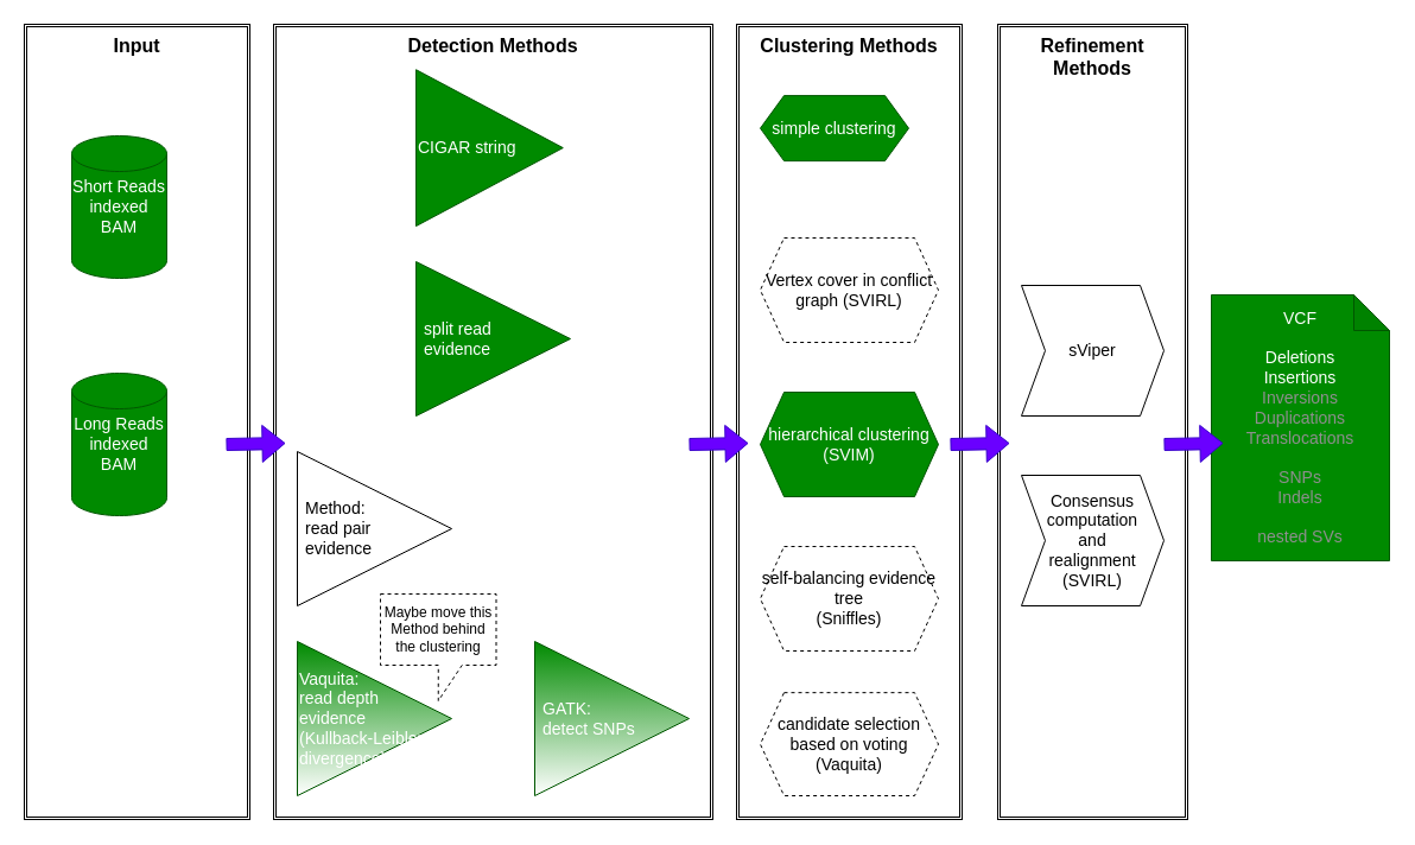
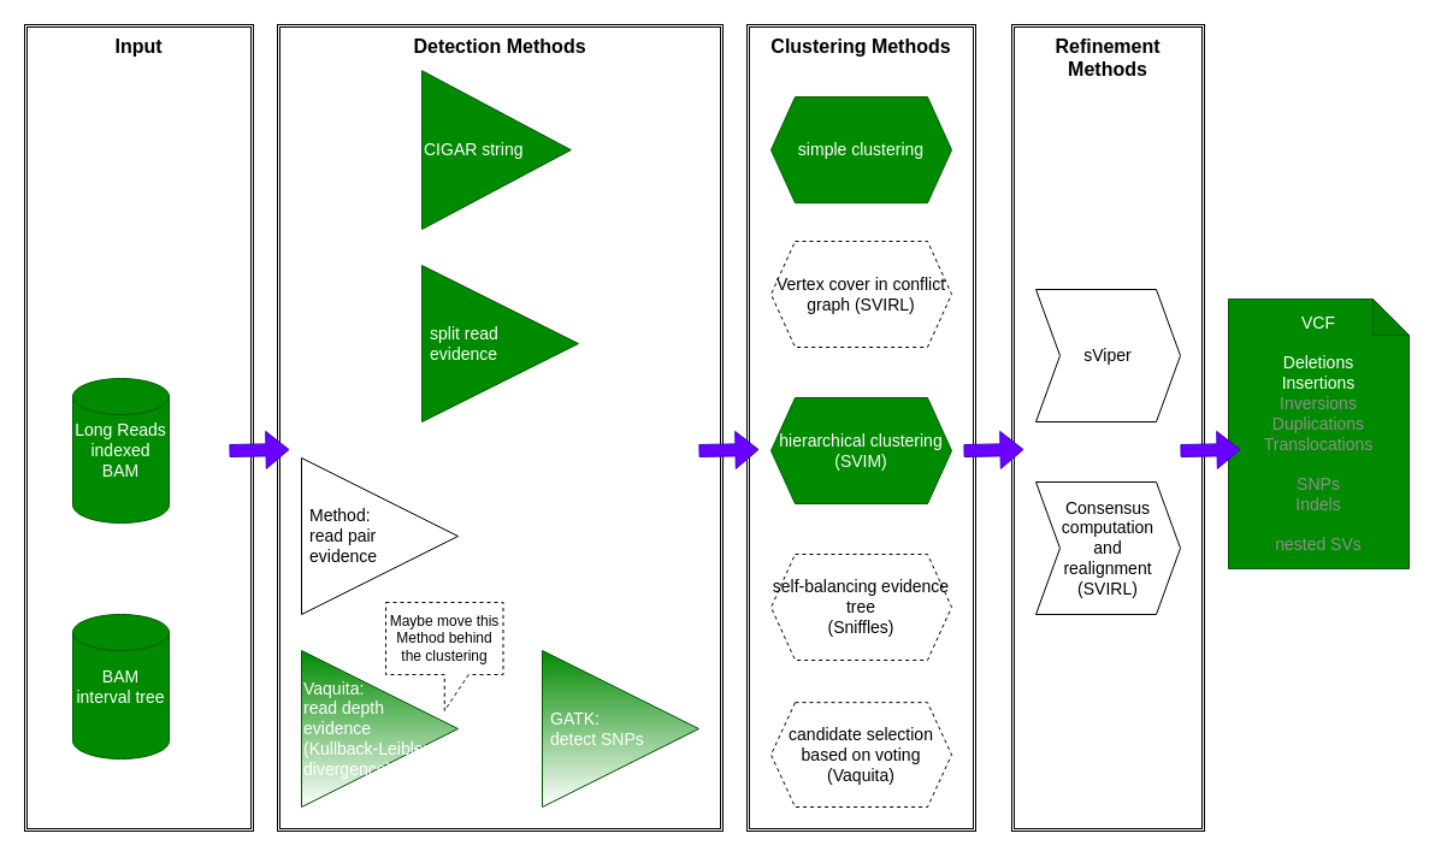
  <mxCell id="0" />
  <mxCell id="1" parent="0" />
  <mxCell id="2" value="&lt;b&gt;&lt;font style=&quot;font-size: 16px&quot;&gt;Input&lt;br&gt;&lt;/font&gt;&lt;/b&gt;" style="shape=ext;double=1;rounded=0;whiteSpace=wrap;html=1;verticalAlign=top;" parent="1" vertex="1"><mxGeometry x="20" y="20" width="190" height="670" as="geometry" /></mxCell>
  <mxCell id="3" value="&lt;b&gt;&lt;font style=&quot;font-size: 16px&quot;&gt;Detection&amp;nbsp;Methods&lt;/font&gt;&lt;/b&gt;" style="shape=ext;double=1;rounded=0;whiteSpace=wrap;html=1;verticalAlign=top;" parent="1" vertex="1"><mxGeometry x="230" y="20" width="370" height="670" as="geometry" /></mxCell>
  <mxCell id="4" value="&lt;b&gt;&lt;font style=&quot;font-size: 16px&quot;&gt;Refinement Methods&lt;/font&gt;&lt;/b&gt;" style="shape=ext;double=1;rounded=0;whiteSpace=wrap;html=1;verticalAlign=top;" parent="1" vertex="1"><mxGeometry x="840" y="20" width="160" height="670" as="geometry" /></mxCell>
  <mxCell id="5" value="&lt;b&gt;&lt;font style=&quot;font-size: 16px&quot;&gt;Clustering Methods&lt;/font&gt;&lt;/b&gt;" style="shape=ext;double=1;rounded=0;whiteSpace=wrap;html=1;verticalAlign=top;" parent="1" vertex="1"><mxGeometry x="620" y="20" width="190" height="670" as="geometry" /></mxCell>
  <mxCell id="6" value="VCF&lt;br&gt;&lt;br&gt;Deletions&lt;br&gt;Insertions&lt;br&gt;&lt;font color=&quot;#8f8f8f&quot;&gt;Inversions&lt;br&gt;Duplications&lt;br&gt;Translocations&lt;br&gt;&lt;br&gt;SNPs&lt;br&gt;Indels&lt;br&gt;&lt;br&gt;nested SVs&lt;br&gt;&lt;/font&gt;" style="shape=note;whiteSpace=wrap;html=1;backgroundOutline=1;darkOpacity=0.05;fontSize=14;fillColor=#008a00;strokeColor=#005700;fontColor=#ffffff;" parent="1" vertex="1"><mxGeometry x="1020" y="248" width="150" height="224" as="geometry" /></mxCell>
  <mxCell id="7" value="sViper" style="shape=step;perimeter=stepPerimeter;whiteSpace=wrap;html=1;fixedSize=1;labelBackgroundColor=none;fontSize=14;" parent="1" vertex="1"><mxGeometry x="860" y="240" width="120" height="110" as="geometry" /></mxCell>
  <mxCell id="8" value="Consensus computation&lt;br&gt;and&lt;br&gt;realignment (SVIRL)" style="shape=step;perimeter=stepPerimeter;whiteSpace=wrap;html=1;fixedSize=1;labelBackgroundColor=none;fontSize=14;" parent="1" vertex="1"><mxGeometry x="860" y="400" width="120" height="110" as="geometry" /></mxCell>
  <mxCell id="9" value="Method:&lt;br&gt;read pair&lt;br&gt;evidence" style="triangle;whiteSpace=wrap;html=1;fontSize=14;spacingLeft=5;align=left;" parent="1" vertex="1"><mxGeometry x="250" y="379.998" width="130" height="130" as="geometry" /></mxCell>
  <mxCell id="10" value="" style="group;dashed=1;" parent="1" vertex="1" connectable="0"><mxGeometry x="640" y="230" width="150" height="440" as="geometry" /></mxCell>
  <mxCell id="11" value="hierarchical clustering&lt;br style=&quot;font-size: 14px;&quot;&gt;(SVIM)" style="shape=hexagon;perimeter=hexagonPerimeter2;whiteSpace=wrap;html=1;fixedSize=1;labelBackgroundColor=none;fontSize=14;fillColor=#008a00;strokeColor=#005700;fontColor=#ffffff;" parent="10" vertex="1"><mxGeometry y="100" width="150" height="88" as="geometry" /></mxCell>
  <mxCell id="12" value="self-balancing evidence tree&lt;br style=&quot;font-size: 14px;&quot;&gt;(Sniffles)" style="shape=hexagon;perimeter=hexagonPerimeter2;whiteSpace=wrap;html=1;fixedSize=1;labelBackgroundColor=none;fontSize=14;dashed=1;" parent="10" vertex="1"><mxGeometry y="230" width="150" height="88" as="geometry" /></mxCell>
  <mxCell id="13" value="candidate selection based on voting&lt;br&gt;(Vaquita)" style="shape=hexagon;perimeter=hexagonPerimeter2;whiteSpace=wrap;html=1;fixedSize=1;labelBackgroundColor=none;fontSize=14;dashed=1;" parent="10" vertex="1"><mxGeometry y="353.151" width="150" height="86.849" as="geometry" /></mxCell>
  <mxCell id="14" value="Vaquita:&lt;br&gt;read depth&lt;br style=&quot;font-size: 14px&quot;&gt;evidence&lt;br&gt;(Kullback-Leibler divergence)" style="triangle;whiteSpace=wrap;html=1;fontSize=14;labelPosition=center;verticalLabelPosition=middle;align=left;verticalAlign=middle;spacing=2;spacingLeft=0;fillColor=#008a00;strokeColor=#005700;fontColor=#ffffff;gradientColor=#ffffff;" parent="1" vertex="1"><mxGeometry x="250" y="540.004" width="130" height="130" as="geometry" /></mxCell>
  <mxCell id="15" value="" style="group" parent="1" vertex="1" connectable="0"><mxGeometry x="60" y="114" width="80" height="520" as="geometry" /></mxCell>
- <mxCell id="16" value="Short Reads indexed BAM" style="shape=cylinder2;whiteSpace=wrap;html=1;boundedLbl=1;backgroundOutline=1;size=15;labelBackgroundColor=none;fontSize=14;fillColor=#008a00;strokeColor=#005700;fontColor=#ffffff;" parent="15" vertex="1"><mxGeometry width="80" height="120" as="geometry" /></mxCell>
  <mxCell id="17" value="Long Reads indexed BAM" style="shape=cylinder2;whiteSpace=wrap;html=1;boundedLbl=1;backgroundOutline=1;size=15;labelBackgroundColor=none;fontSize=14;fillColor=#008a00;strokeColor=#005700;fontColor=#ffffff;" parent="15" vertex="1"><mxGeometry y="200.01" width="80" height="120" as="geometry" /></mxCell>
+ <mxCell id="18" value="BAM interval tree" style="shape=cylinder2;whiteSpace=wrap;html=1;boundedLbl=1;backgroundOutline=1;size=15;labelBackgroundColor=none;fontSize=14;fillColor=#008a00;strokeColor=#005700;fontColor=#ffffff;" vertex="1" parent="15"><mxGeometry y="396" width="80" height="120" as="geometry" /></mxCell>
  <mxCell id="19" value="split read &lt;br&gt;evidence" style="triangle;whiteSpace=wrap;html=1;fontSize=14;spacingLeft=5;align=left;fillColor=#008a00;strokeColor=#005700;fontColor=#ffffff;" parent="1" vertex="1"><mxGeometry x="350" y="220.003" width="130" height="130" as="geometry" /></mxCell>
  <mxCell id="20" value="&lt;font style=&quot;font-size: 14px&quot;&gt;CIGAR string&lt;/font&gt;" style="triangle;whiteSpace=wrap;html=1;fontSize=14;spacingLeft=0;align=left;fillColor=#008a00;strokeColor=#005700;fontColor=#ffffff;" parent="1" vertex="1"><mxGeometry x="350" y="58.24" width="123.81" height="131.76" as="geometry" /></mxCell>
  <mxCell id="21" value="Maybe move this Method behind the clustering" style="shape=callout;whiteSpace=wrap;html=1;perimeter=calloutPerimeter;dashed=1;" parent="1" vertex="1"><mxGeometry x="320" y="500" width="97.5" height="90" as="geometry" /></mxCell>
- <mxCell id="22" value="simple clustering" style="shape=hexagon;perimeter=hexagonPerimeter2;whiteSpace=wrap;html=1;fixedSize=1;labelBackgroundColor=none;fontSize=14;fillColor=#008a00;strokeColor=#005700;fontColor=#ffffff;" parent="1" vertex="1"><mxGeometry x="640" y="80.12" width="125" height="55" as="geometry" /></mxCell>
+ <mxCell id="22" value="simple clustering" style="shape=hexagon;perimeter=hexagonPerimeter2;whiteSpace=wrap;html=1;fixedSize=1;labelBackgroundColor=none;fontSize=14;fillColor=#008a00;strokeColor=#005700;fontColor=#ffffff;" parent="1" vertex="1"><mxGeometry x="640" y="80.12" width="150" height="88" as="geometry" /></mxCell>
  <mxCell id="23" value="GATK:&lt;br&gt;detect SNPs" style="triangle;whiteSpace=wrap;html=1;fontSize=14;spacingLeft=5;align=left;fillColor=#008a00;strokeColor=#005700;fontColor=#ffffff;gradientColor=#ffffff;" parent="1" vertex="1"><mxGeometry x="450" y="540.003" width="130" height="130" as="geometry" /></mxCell>
  <mxCell id="24" value="" style="shape=flexArrow;endArrow=classic;html=1;fillColor=#6a00ff;strokeColor=#3700CC;" parent="1" edge="1"><mxGeometry width="50" height="50" relative="1" as="geometry"><mxPoint x="190" y="374" as="sourcePoint" /><mxPoint x="240" y="373" as="targetPoint" /></mxGeometry></mxCell>
  <mxCell id="25" value="" style="shape=flexArrow;endArrow=classic;html=1;fillColor=#6a00ff;strokeColor=#3700CC;" parent="1" edge="1"><mxGeometry width="50" height="50" relative="1" as="geometry"><mxPoint x="580" y="374" as="sourcePoint" /><mxPoint x="630" y="373" as="targetPoint" /></mxGeometry></mxCell>
  <mxCell id="26" value="" style="shape=flexArrow;endArrow=classic;html=1;fillColor=#6a00ff;strokeColor=#3700CC;" parent="1" edge="1"><mxGeometry width="50" height="50" relative="1" as="geometry"><mxPoint x="800" y="374" as="sourcePoint" /><mxPoint x="850" y="373" as="targetPoint" /></mxGeometry></mxCell>
  <mxCell id="27" value="" style="shape=flexArrow;endArrow=classic;html=1;fillColor=#6a00ff;strokeColor=#3700CC;" parent="1" edge="1"><mxGeometry width="50" height="50" relative="1" as="geometry"><mxPoint x="980" y="374" as="sourcePoint" /><mxPoint x="1030" y="373" as="targetPoint" /></mxGeometry></mxCell>
  <mxCell id="28" value="Vertex cover in conflict graph (SVIRL)" style="shape=hexagon;perimeter=hexagonPerimeter2;whiteSpace=wrap;html=1;fixedSize=1;labelBackgroundColor=none;fontSize=14;dashed=1;" parent="1" vertex="1"><mxGeometry x="640" y="200" width="150" height="88" as="geometry" /></mxCell>
